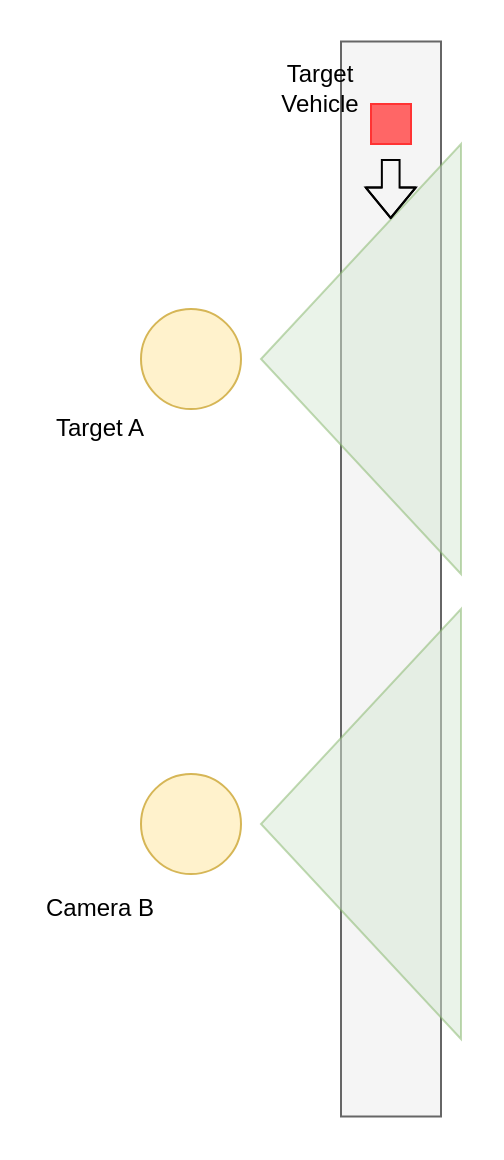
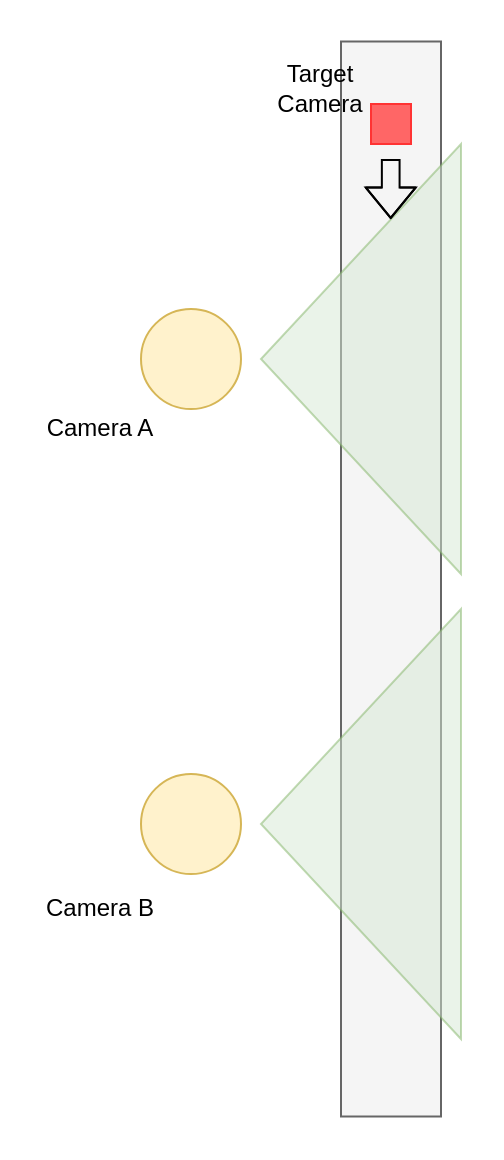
  <mxCell id="0" />
  <mxCell id="1" parent="0" />
  <mxCell id="2" value="" style="group" vertex="1" connectable="0" parent="1"><mxGeometry x="70" y="39" width="160" height="500" as="geometry" /></mxCell>
  <mxCell id="3" value="" style="rounded=0;whiteSpace=wrap;html=1;direction=south;fillColor=#f5f5f5;fontColor=#333333;strokeColor=#666666;" vertex="1" parent="2"><mxGeometry x="100" y="-18.75" width="50" height="537.5" as="geometry" /></mxCell>
  <mxCell id="4" value="" style="group" vertex="1" connectable="0" parent="2"><mxGeometry y="32.5" width="160" height="447.5" as="geometry" /></mxCell>
  <mxCell id="5" value="" style="group" vertex="1" connectable="0" parent="4"><mxGeometry width="160" height="215" as="geometry" /></mxCell>
  <mxCell id="6" value="" style="ellipse;whiteSpace=wrap;html=1;aspect=fixed;fillColor=#fff2cc;strokeColor=#d6b656;" vertex="1" parent="5"><mxGeometry y="82.5" width="50" height="50" as="geometry" /></mxCell>
  <mxCell id="7" value="" style="triangle;whiteSpace=wrap;html=1;direction=west;fillColor=#d5e8d4;strokeColor=#82b366;opacity=50;" vertex="1" parent="5"><mxGeometry x="60" width="100" height="215" as="geometry" /></mxCell>
  <mxCell id="8" value="" style="group" vertex="1" connectable="0" parent="4"><mxGeometry y="232.5" width="160" height="215" as="geometry" /></mxCell>
  <mxCell id="9" value="" style="ellipse;whiteSpace=wrap;html=1;aspect=fixed;fillColor=#fff2cc;strokeColor=#d6b656;" vertex="1" parent="8"><mxGeometry y="82.5" width="50" height="50" as="geometry" /></mxCell>
  <mxCell id="10" value="" style="triangle;whiteSpace=wrap;html=1;direction=west;fillColor=#d5e8d4;strokeColor=#82b366;opacity=50;" vertex="1" parent="8"><mxGeometry x="60" width="100" height="215" as="geometry" /></mxCell>
  <mxCell id="11" value="" style="whiteSpace=wrap;html=1;aspect=fixed;fillColor=#FF6666;strokeColor=#FF3333;" vertex="1" parent="2"><mxGeometry x="115" y="12.5" width="20" height="20" as="geometry" /></mxCell>
  <mxCell id="12" value="" style="shape=flexArrow;endArrow=classic;html=1;rounded=0;width=8.859;endSize=4.758;endWidth=15.213;" edge="1" parent="2"><mxGeometry width="50" height="50" relative="1" as="geometry"><mxPoint x="124.86" y="40" as="sourcePoint" /><mxPoint x="124.86" y="70" as="targetPoint" /><Array as="points"><mxPoint x="124.86" y="50" /></Array></mxGeometry></mxCell>
- <mxCell id="13" value="&lt;div&gt;Target Vehicle&lt;/div&gt;" style="text;html=1;strokeColor=none;fillColor=none;align=center;verticalAlign=middle;whiteSpace=wrap;rounded=0;" vertex="1" parent="2"><mxGeometry x="60" y="-10" width="60" height="30" as="geometry" /></mxCell>
- <mxCell id="14" value="Target A" style="text;html=1;strokeColor=none;fillColor=none;align=center;verticalAlign=middle;whiteSpace=wrap;rounded=0;" vertex="1" parent="1"><mxGeometry x="20" y="199" width="60" height="30" as="geometry" /></mxCell>
+ <mxCell id="13" value="&lt;div&gt;Target Camera&lt;/div&gt;" style="text;html=1;strokeColor=none;fillColor=none;align=center;verticalAlign=middle;whiteSpace=wrap;rounded=0;" vertex="1" parent="2"><mxGeometry x="60" y="-10" width="60" height="30" as="geometry" /></mxCell>
+ <mxCell id="14" value="Camera A" style="text;html=1;strokeColor=none;fillColor=none;align=center;verticalAlign=middle;whiteSpace=wrap;rounded=0;" vertex="1" parent="1"><mxGeometry x="20" y="199" width="60" height="30" as="geometry" /></mxCell>
  <mxCell id="15" value="Camera B" style="text;html=1;strokeColor=none;fillColor=none;align=center;verticalAlign=middle;whiteSpace=wrap;rounded=0;" vertex="1" parent="1"><mxGeometry x="20" y="439" width="60" height="30" as="geometry" /></mxCell>
